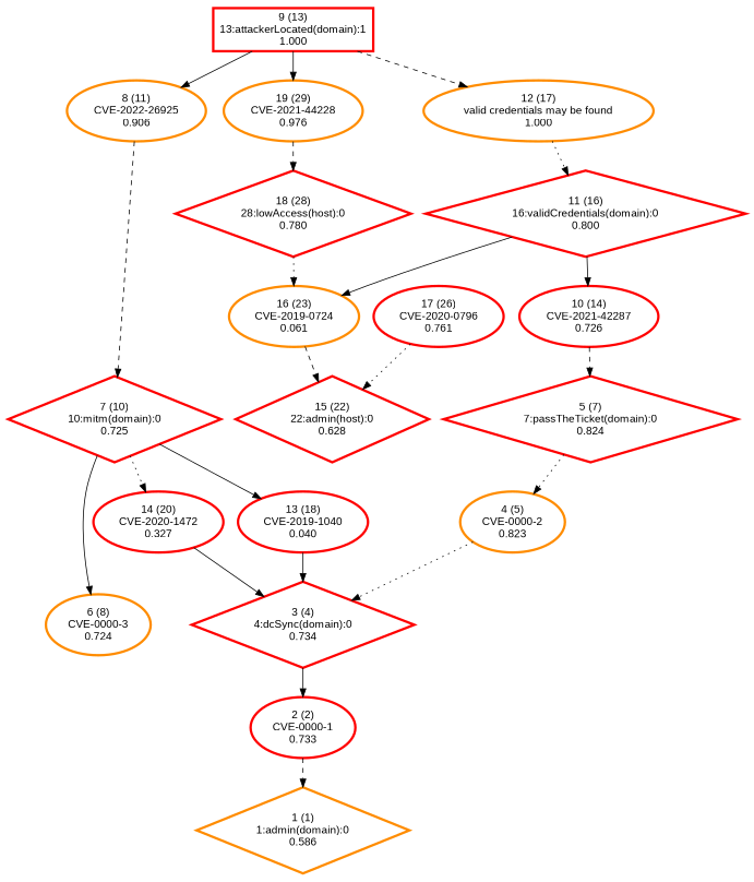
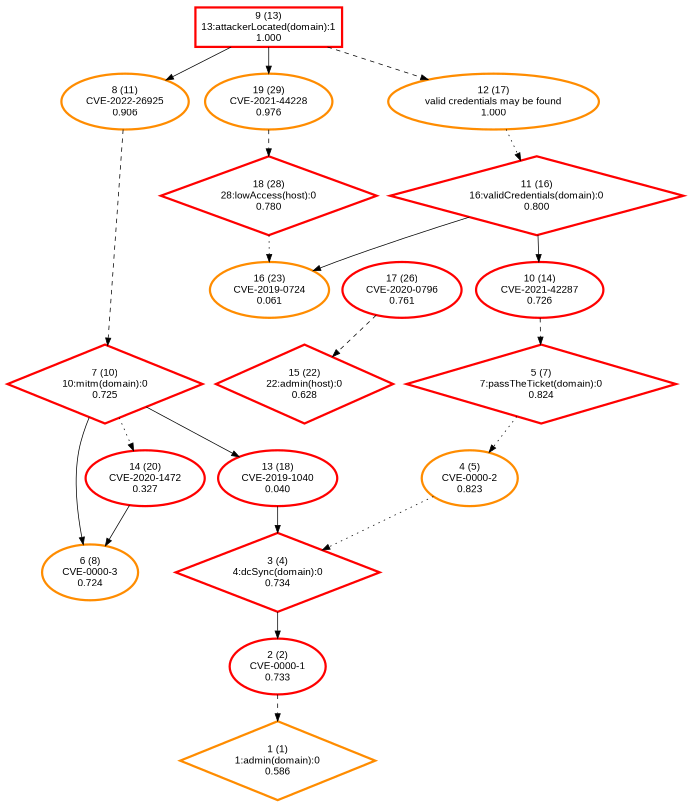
  digraph {
    fontname="Liberation Sans"
    node [color=red fontname="Liberation Sans" penwidth=3 shape=ellipse]
    edge [fontname="Liberation Sans" style=solid]
    n1 [color=darkorange label="1 (1)\n1:admin(domain):0\n0.586" shape=diamond]
    n2 [label="2 (2)\nCVE-0000-1\n0.733"]
    n3 [label="3 (4)\n4:dcSync(domain):0\n0.734" shape=diamond]
    n4 [color=darkorange label="4 (5)\nCVE-0000-2\n0.823"]
    n5 [label="5 (7)\n7:passTheTicket(domain):0\n0.824" shape=diamond]
    n6 [color=darkorange label="6 (8)\nCVE-0000-3\n0.724"]
    n7 [label="7 (10)\n10:mitm(domain):0\n0.725" shape=diamond]
    n8 [label="13 (18)\nCVE-2019-1040\n0.040"]
    n9 [label="14 (20)\nCVE-2020-1472\n0.327"]
    n10 [color=darkorange label="8 (11)\nCVE-2022-26925\n0.906"]
    n11 [label="9 (13)\n13:attackerLocated(domain):1\n1.000" shape=box]
    n12 [color=darkorange label="12 (17)\nvalid credentials may be found\n1.000"]
    n13 [color=darkorange label="19 (29)\nCVE-2021-44228\n0.976"]
    n14 [label="11 (16)\n16:validCredentials(domain):0\n0.800" shape=diamond]
    n15 [label="18 (28)\n28:lowAccess(host):0\n0.780" shape=diamond]
    n16 [label="10 (14)\nCVE-2021-42287\n0.726"]
    n17 [color=darkorange label="16 (23)\nCVE-2019-0724\n0.061"]
    n18 [label="15 (22)\n22:admin(host):0\n0.628" shape=diamond]
    n19 [label="17 (26)\nCVE-2020-0796\n0.761"]
    n2 -> n1 [style=dashed]
    n3 -> n2
    n4 -> n3 [style=dotted]
    n5 -> n4 [style=dotted]
    n7 -> n6
    n7 -> n8
    n7 -> n9 [style=dotted]
    n8 -> n3
-   n9 -> n3
+   n9 -> n6
    n10 -> n7 [style=dashed]
    n11 -> n10
    n11 -> n12 [style=dashed]
    n11 -> n13
    n12 -> n14 [style=dotted]
    n13 -> n15 [style=dashed]
    n14 -> n16
    n14 -> n17
    n15 -> n17 [style=dotted]
    n16 -> n5 [style=dashed]
-   n17 -> n18 [style=dashed]
-   n19 -> n18 [style=dotted]
+   n19 -> n18 [style=dashed]
  }
